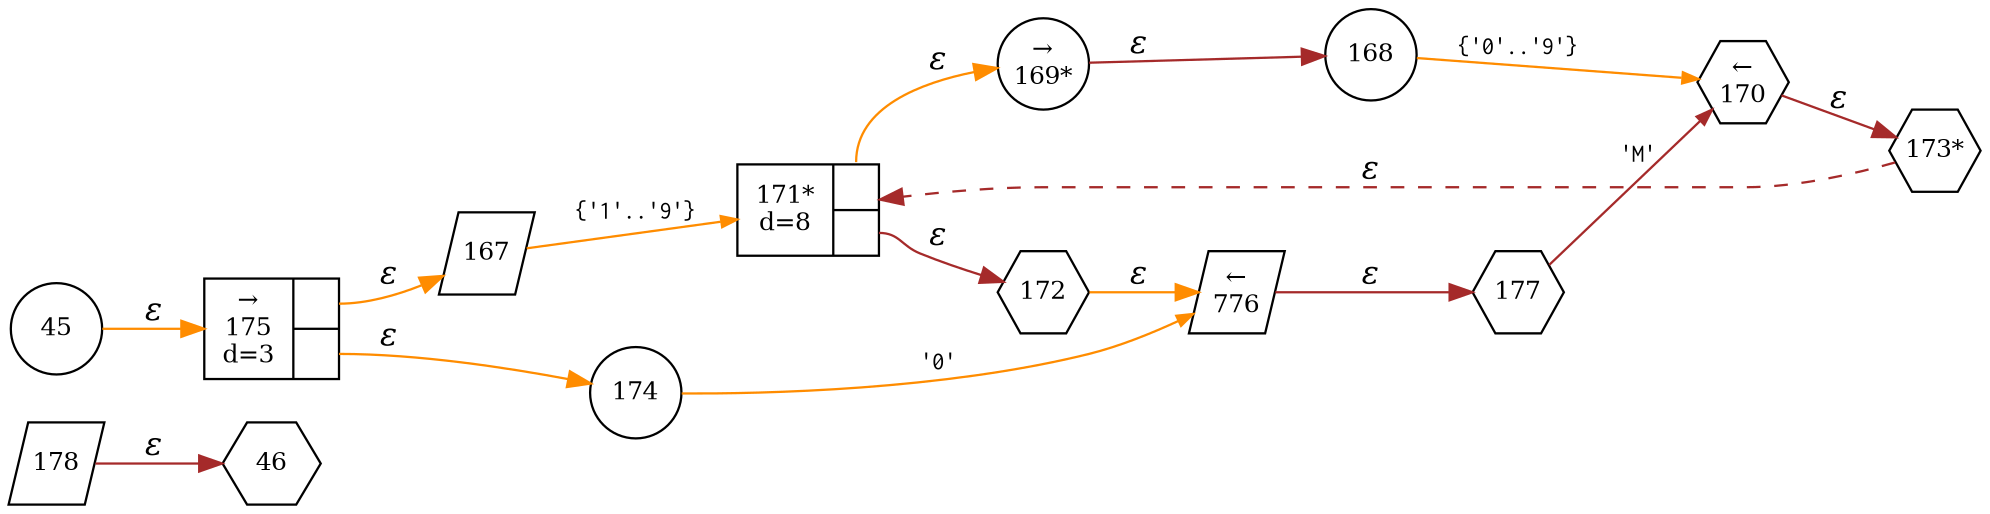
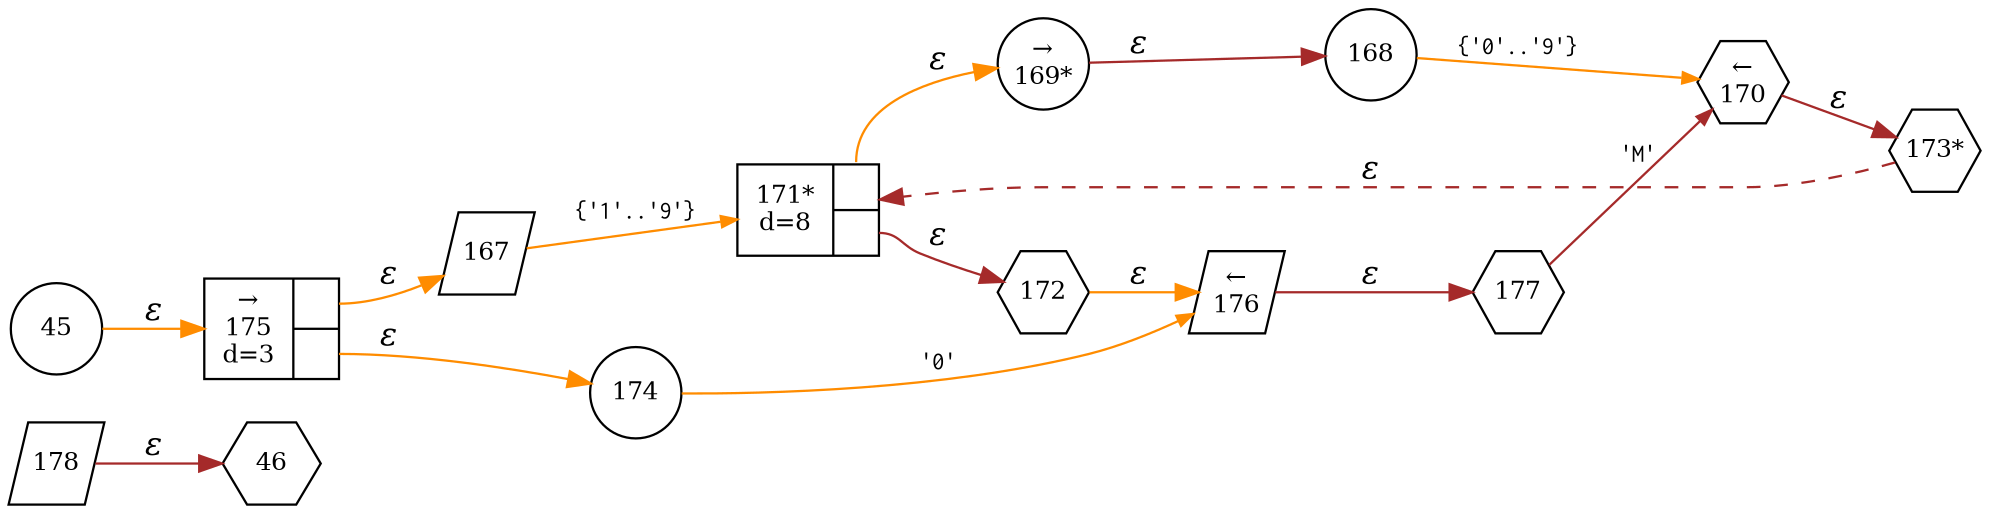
  digraph {
    rankdir=LR
    node [fixedsize=true fontsize=11 shape=hexagon peripheries=1]
    edge [color=darkorange fontname="Times-Italic"]
    n1 [label=46 width=.6 peripheries=""]
    n2 [label=167 shape=parallelogram width=.55]
    n3 [fixedsize=false label="{171*\nd=8|{<p0>|<p1>}}" shape=record]
    n4 [label="&rarr;\n169*" shape=circle width=.55]
    n5 [label=172 width=.55]
    n6 [label=168 shape=circle width=.55]
    n7 [label="&larr;\n170" width=.55]
    n8 [label="173*" width=.55]
-   n9 [label="&larr;\n776" shape=parallelogram width=.55]
+   n9 [label="&larr;\n176" shape=parallelogram width=.55]
    n10 [label=177 width=.55]
    n11 [label=45 shape=circle width=.55]
    n12 [fixedsize=false label="{&rarr;\n175\nd=3|{<p0>|<p1>}}" shape=record]
    n13 [label=174 shape=circle width=.55]
    n14 [label=178 shape=parallelogram width=.55]
    n2 -> n3 [arrowhead=normal arrowsize=.7 fontname=Courier fontsize=11 label="{'1'..'9'}"]
    n3 -> n4 [label="&epsilon;" tailport=p0]
    n3 -> n5 [color=brown label="&epsilon;" tailport=p1]
    n4 -> n6 [color=brown label="&epsilon;"]
    n5 -> n9 [label="&epsilon;"]
    n6 -> n7 [arrowhead=normal arrowsize=.7 fontname=Courier fontsize=11 label="{'0'..'9'}"]
    n7 -> n8 [color=brown label="&epsilon;"]
    n8 -> n3 [color=brown label="&epsilon;" style=dashed]
    n9 -> n10 [color=brown label="&epsilon;"]
    n10 -> n7 [arrowhead=normal arrowsize=.7 color=brown fontname=Courier fontsize=11 label="'M'"]
    n11 -> n12 [label="&epsilon;"]
    n12 -> n2 [label="&epsilon;" tailport=p0]
    n12 -> n13 [label="&epsilon;" tailport=p1]
    n13 -> n9 [arrowhead=normal arrowsize=.7 fontname=Courier fontsize=11 label="'0'"]
    n14 -> n1 [color=brown label="&epsilon;"]
  }
